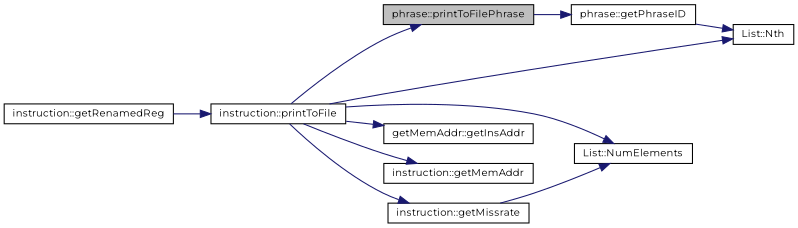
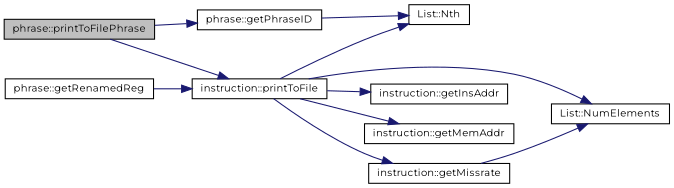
  digraph {
    fontname=Montserrat
    rankdir=LR
    node [color=black fillcolor=white fontname=Montserrat fontsize=10 shape=record style=filled]
    edge [color=midnightblue fontname=Montserrat fontsize=10 labelfontname=Helvetica labelfontsize=10 style=solid]
    n1 [fillcolor=grey75 fontcolor=black height=0.2 label="phrase::printToFilePhrase" width=0.4]
    n2 [height=0.2 label="phrase::getPhraseID" width=0.4]
    n3 [height=0.2 label="instruction::printToFile" width=0.4]
    n4 [height=0.2 label="List::Nth" width=0.4]
    n5 [height=0.2 label="List::NumElements" width=0.4]
-   n6 [height=0.2 label="getMemAddr::getInsAddr" width=0.4]
+   n6 [height=0.2 label="instruction::getInsAddr" width=0.4]
    n7 [height=0.2 label="instruction::getMemAddr" width=0.4]
    n8 [height=0.2 label="instruction::getMissrate" width=0.4]
-   n9 [height=0.2 label="instruction::getRenamedReg" width=0.4]
+   n9 [height=0.2 label="phrase::getRenamedReg" width=0.4]
    n1 -> n2
-   n3 -> n1
+   n1 -> n3
    n2 -> n4
    n3 -> n4
    n3 -> n5
    n3 -> n6
    n3 -> n7
    n3 -> n8
    n8 -> n5
    n9 -> n3
  }
